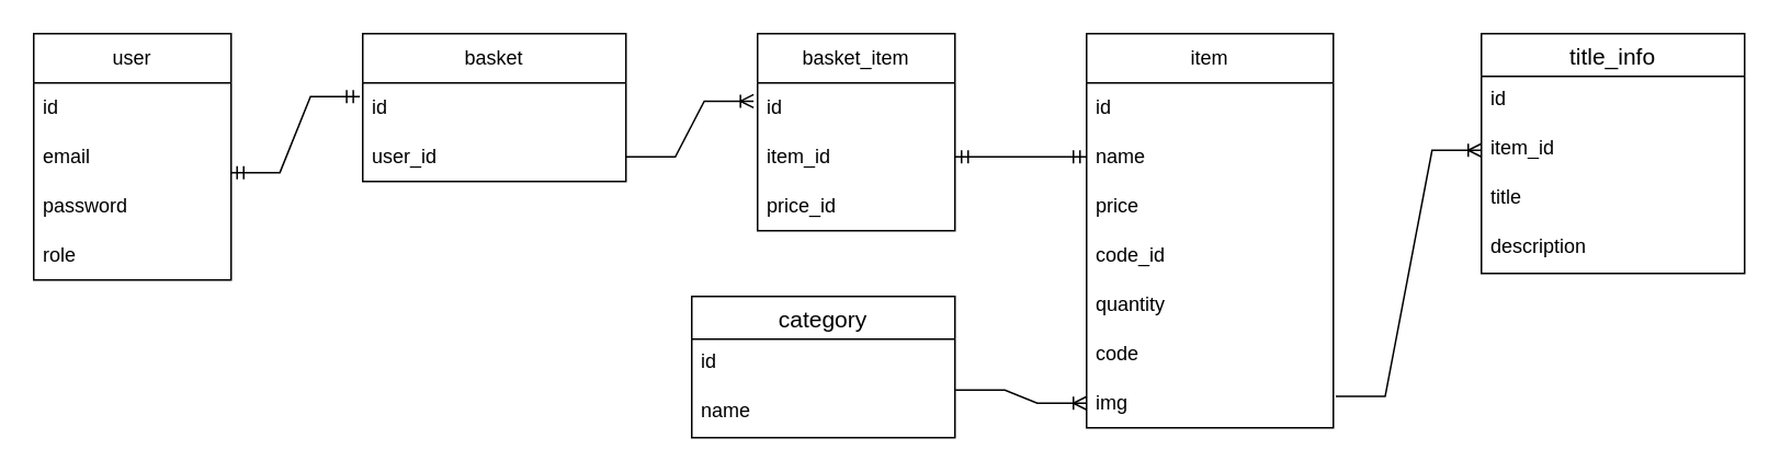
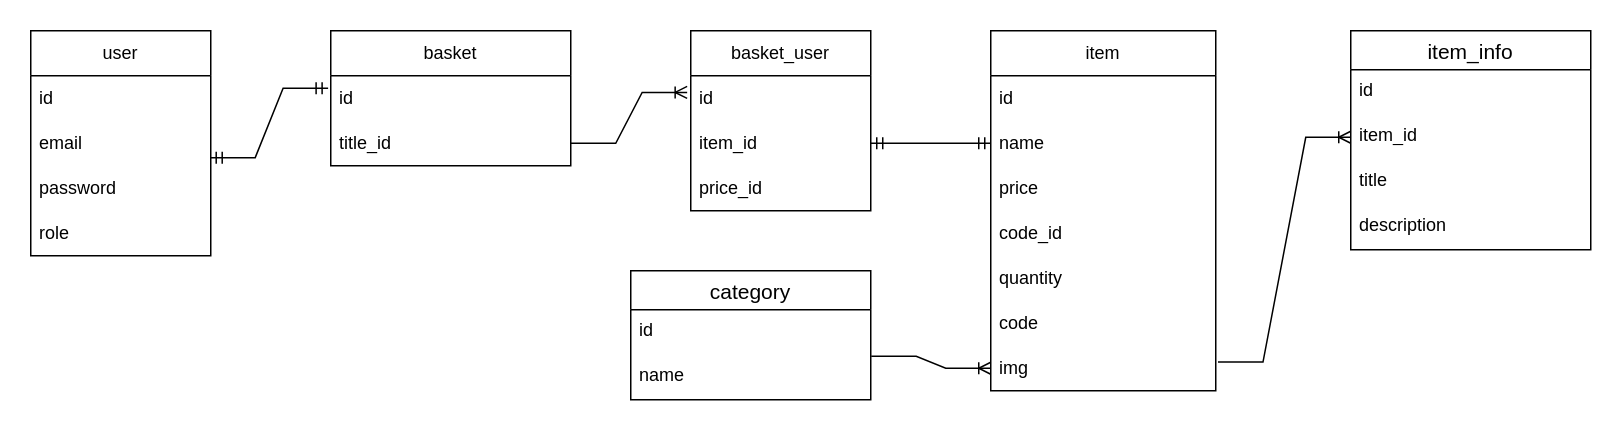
  <mxCell id="0" />
  <mxCell id="1" parent="0" />
  <mxCell id="2" value="user" style="swimlane;fontStyle=0;childLayout=stackLayout;horizontal=1;startSize=30;horizontalStack=0;resizeParent=1;resizeParentMax=0;resizeLast=0;collapsible=1;marginBottom=0;whiteSpace=wrap;html=1;" vertex="1" parent="1"><mxGeometry x="20" y="20" width="120" height="150" as="geometry" /></mxCell>
  <mxCell id="3" value="id" style="text;strokeColor=none;fillColor=none;align=left;verticalAlign=middle;spacingLeft=4;spacingRight=4;overflow=hidden;points=[[0,0.5],[1,0.5]];portConstraint=eastwest;rotatable=0;whiteSpace=wrap;html=1;" vertex="1" parent="2"><mxGeometry y="30" width="120" height="30" as="geometry" /></mxCell>
  <mxCell id="4" value="email" style="text;strokeColor=none;fillColor=none;align=left;verticalAlign=middle;spacingLeft=4;spacingRight=4;overflow=hidden;points=[[0,0.5],[1,0.5]];portConstraint=eastwest;rotatable=0;whiteSpace=wrap;html=1;" vertex="1" parent="2"><mxGeometry y="60" width="120" height="30" as="geometry" /></mxCell>
  <mxCell id="5" value="password" style="text;strokeColor=none;fillColor=none;align=left;verticalAlign=middle;spacingLeft=4;spacingRight=4;overflow=hidden;points=[[0,0.5],[1,0.5]];portConstraint=eastwest;rotatable=0;whiteSpace=wrap;html=1;" vertex="1" parent="2"><mxGeometry y="90" width="120" height="30" as="geometry" /></mxCell>
  <mxCell id="6" value="role" style="text;strokeColor=none;fillColor=none;align=left;verticalAlign=middle;spacingLeft=4;spacingRight=4;overflow=hidden;points=[[0,0.5],[1,0.5]];portConstraint=eastwest;rotatable=0;whiteSpace=wrap;html=1;" vertex="1" parent="2"><mxGeometry y="120" width="120" height="30" as="geometry" /></mxCell>
  <mxCell id="7" value="basket" style="swimlane;fontStyle=0;childLayout=stackLayout;horizontal=1;startSize=30;horizontalStack=0;resizeParent=1;resizeParentMax=0;resizeLast=0;collapsible=1;marginBottom=0;whiteSpace=wrap;html=1;" vertex="1" parent="1"><mxGeometry x="220" y="20" width="160" height="90" as="geometry" /></mxCell>
  <mxCell id="8" value="id" style="text;strokeColor=none;fillColor=none;align=left;verticalAlign=middle;spacingLeft=4;spacingRight=4;overflow=hidden;points=[[0,0.5],[1,0.5]];portConstraint=eastwest;rotatable=0;whiteSpace=wrap;html=1;" vertex="1" parent="7"><mxGeometry y="30" width="160" height="30" as="geometry" /></mxCell>
- <mxCell id="9" value="user_id" style="text;strokeColor=none;fillColor=none;align=left;verticalAlign=middle;spacingLeft=4;spacingRight=4;overflow=hidden;points=[[0,0.5],[1,0.5]];portConstraint=eastwest;rotatable=0;whiteSpace=wrap;html=1;" vertex="1" parent="7"><mxGeometry y="60" width="160" height="30" as="geometry" /></mxCell>
+ <mxCell id="9" value="title_id" style="text;strokeColor=none;fillColor=none;align=left;verticalAlign=middle;spacingLeft=4;spacingRight=4;overflow=hidden;points=[[0,0.5],[1,0.5]];portConstraint=eastwest;rotatable=0;whiteSpace=wrap;html=1;" vertex="1" parent="7"><mxGeometry y="60" width="160" height="30" as="geometry" /></mxCell>
  <mxCell id="10" value="" style="edgeStyle=entityRelationEdgeStyle;fontSize=12;html=1;endArrow=ERmandOne;startArrow=ERmandOne;rounded=0;exitX=0.997;exitY=0.82;exitDx=0;exitDy=0;exitPerimeter=0;entryX=-0.011;entryY=0.279;entryDx=0;entryDy=0;entryPerimeter=0;" edge="1" parent="1" source="4" target="8"><mxGeometry width="100" height="100" relative="1" as="geometry"><mxPoint x="150" y="150" as="sourcePoint" /><mxPoint x="250" y="50" as="targetPoint" /></mxGeometry></mxCell>
  <mxCell id="11" value="item" style="swimlane;fontStyle=0;childLayout=stackLayout;horizontal=1;startSize=30;horizontalStack=0;resizeParent=1;resizeParentMax=0;resizeLast=0;collapsible=1;marginBottom=0;whiteSpace=wrap;html=1;" vertex="1" parent="1"><mxGeometry x="660" y="20" width="150" height="240" as="geometry" /></mxCell>
  <mxCell id="12" value="id" style="text;strokeColor=none;fillColor=none;align=left;verticalAlign=middle;spacingLeft=4;spacingRight=4;overflow=hidden;points=[[0,0.5],[1,0.5]];portConstraint=eastwest;rotatable=0;whiteSpace=wrap;html=1;" vertex="1" parent="11"><mxGeometry y="30" width="150" height="30" as="geometry" /></mxCell>
  <mxCell id="13" value="name" style="text;strokeColor=none;fillColor=none;align=left;verticalAlign=middle;spacingLeft=4;spacingRight=4;overflow=hidden;points=[[0,0.5],[1,0.5]];portConstraint=eastwest;rotatable=0;whiteSpace=wrap;html=1;" vertex="1" parent="11"><mxGeometry y="60" width="150" height="30" as="geometry" /></mxCell>
  <mxCell id="14" value="price" style="text;strokeColor=none;fillColor=none;align=left;verticalAlign=middle;spacingLeft=4;spacingRight=4;overflow=hidden;points=[[0,0.5],[1,0.5]];portConstraint=eastwest;rotatable=0;whiteSpace=wrap;html=1;" vertex="1" parent="11"><mxGeometry y="90" width="150" height="30" as="geometry" /></mxCell>
  <mxCell id="15" value="code_i&lt;span style=&quot;background-color: initial;&quot;&gt;d&lt;/span&gt;" style="text;strokeColor=none;fillColor=none;align=left;verticalAlign=middle;spacingLeft=4;spacingRight=4;overflow=hidden;points=[[0,0.5],[1,0.5]];portConstraint=eastwest;rotatable=0;whiteSpace=wrap;html=1;" vertex="1" parent="11"><mxGeometry y="120" width="150" height="30" as="geometry" /></mxCell>
  <mxCell id="16" value="quantity" style="text;strokeColor=none;fillColor=none;align=left;verticalAlign=middle;spacingLeft=4;spacingRight=4;overflow=hidden;points=[[0,0.5],[1,0.5]];portConstraint=eastwest;rotatable=0;whiteSpace=wrap;html=1;" vertex="1" parent="11"><mxGeometry y="150" width="150" height="30" as="geometry" /></mxCell>
  <mxCell id="17" value="code" style="text;strokeColor=none;fillColor=none;align=left;verticalAlign=middle;spacingLeft=4;spacingRight=4;overflow=hidden;points=[[0,0.5],[1,0.5]];portConstraint=eastwest;rotatable=0;whiteSpace=wrap;html=1;" vertex="1" parent="11"><mxGeometry y="180" width="150" height="30" as="geometry" /></mxCell>
  <mxCell id="18" value="img" style="text;strokeColor=none;fillColor=none;align=left;verticalAlign=middle;spacingLeft=4;spacingRight=4;overflow=hidden;points=[[0,0.5],[1,0.5]];portConstraint=eastwest;rotatable=0;whiteSpace=wrap;html=1;" vertex="1" parent="11"><mxGeometry y="210" width="150" height="30" as="geometry" /></mxCell>
  <mxCell id="19" value="category" style="swimlane;fontStyle=0;childLayout=stackLayout;horizontal=1;startSize=26;horizontalStack=0;resizeParent=1;resizeParentMax=0;resizeLast=0;collapsible=1;marginBottom=0;align=center;fontSize=14;" vertex="1" parent="1"><mxGeometry x="420" y="180" width="160" height="86" as="geometry" /></mxCell>
  <mxCell id="20" value="id" style="text;strokeColor=none;fillColor=none;spacingLeft=4;spacingRight=4;overflow=hidden;rotatable=0;points=[[0,0.5],[1,0.5]];portConstraint=eastwest;fontSize=12;whiteSpace=wrap;html=1;" vertex="1" parent="19"><mxGeometry y="26" width="160" height="30" as="geometry" /></mxCell>
  <mxCell id="21" value="name" style="text;strokeColor=none;fillColor=none;spacingLeft=4;spacingRight=4;overflow=hidden;rotatable=0;points=[[0,0.5],[1,0.5]];portConstraint=eastwest;fontSize=12;whiteSpace=wrap;html=1;" vertex="1" parent="19"><mxGeometry y="56" width="160" height="30" as="geometry" /></mxCell>
  <mxCell id="22" value="" style="edgeStyle=entityRelationEdgeStyle;fontSize=12;html=1;endArrow=ERoneToMany;rounded=0;exitX=1.002;exitY=1.033;exitDx=0;exitDy=0;exitPerimeter=0;entryX=0;entryY=0.5;entryDx=0;entryDy=0;" edge="1" parent="1" source="20" target="18"><mxGeometry width="100" height="100" relative="1" as="geometry"><mxPoint x="360" y="160" as="sourcePoint" /><mxPoint x="460" y="60" as="targetPoint" /></mxGeometry></mxCell>
- <mxCell id="23" value="title_info" style="swimlane;fontStyle=0;childLayout=stackLayout;horizontal=1;startSize=26;horizontalStack=0;resizeParent=1;resizeParentMax=0;resizeLast=0;collapsible=1;marginBottom=0;align=center;fontSize=14;" vertex="1" parent="1"><mxGeometry x="900" y="20" width="160" height="146" as="geometry" /></mxCell>
+ <mxCell id="23" value="item_info" style="swimlane;fontStyle=0;childLayout=stackLayout;horizontal=1;startSize=26;horizontalStack=0;resizeParent=1;resizeParentMax=0;resizeLast=0;collapsible=1;marginBottom=0;align=center;fontSize=14;" vertex="1" parent="1"><mxGeometry x="900" y="20" width="160" height="146" as="geometry" /></mxCell>
  <mxCell id="24" value="id" style="text;strokeColor=none;fillColor=none;spacingLeft=4;spacingRight=4;overflow=hidden;rotatable=0;points=[[0,0.5],[1,0.5]];portConstraint=eastwest;fontSize=12;whiteSpace=wrap;html=1;" vertex="1" parent="23"><mxGeometry y="26" width="160" height="30" as="geometry" /></mxCell>
  <mxCell id="25" value="item_id" style="text;strokeColor=none;fillColor=none;spacingLeft=4;spacingRight=4;overflow=hidden;rotatable=0;points=[[0,0.5],[1,0.5]];portConstraint=eastwest;fontSize=12;whiteSpace=wrap;html=1;" vertex="1" parent="23"><mxGeometry y="56" width="160" height="30" as="geometry" /></mxCell>
  <mxCell id="26" value="title" style="text;strokeColor=none;fillColor=none;spacingLeft=4;spacingRight=4;overflow=hidden;rotatable=0;points=[[0,0.5],[1,0.5]];portConstraint=eastwest;fontSize=12;whiteSpace=wrap;html=1;" vertex="1" parent="23"><mxGeometry y="86" width="160" height="30" as="geometry" /></mxCell>
  <mxCell id="27" value="description" style="text;strokeColor=none;fillColor=none;spacingLeft=4;spacingRight=4;overflow=hidden;rotatable=0;points=[[0,0.5],[1,0.5]];portConstraint=eastwest;fontSize=12;whiteSpace=wrap;html=1;" vertex="1" parent="23"><mxGeometry y="116" width="160" height="30" as="geometry" /></mxCell>
  <mxCell id="28" value="" style="edgeStyle=entityRelationEdgeStyle;fontSize=12;html=1;endArrow=ERoneToMany;rounded=0;entryX=0;entryY=0.5;entryDx=0;entryDy=0;exitX=1.01;exitY=0.362;exitDx=0;exitDy=0;exitPerimeter=0;" edge="1" parent="1" source="18" target="25"><mxGeometry width="100" height="100" relative="1" as="geometry"><mxPoint x="802.68" y="170" as="sourcePoint" /><mxPoint x="900" y="103.09" as="targetPoint" /></mxGeometry></mxCell>
- <mxCell id="29" value="basket_item" style="swimlane;fontStyle=0;childLayout=stackLayout;horizontal=1;startSize=30;horizontalStack=0;resizeParent=1;resizeParentMax=0;resizeLast=0;collapsible=1;marginBottom=0;whiteSpace=wrap;html=1;" vertex="1" parent="1"><mxGeometry x="460" y="20" width="120" height="120" as="geometry" /></mxCell>
+ <mxCell id="29" value="basket_user" style="swimlane;fontStyle=0;childLayout=stackLayout;horizontal=1;startSize=30;horizontalStack=0;resizeParent=1;resizeParentMax=0;resizeLast=0;collapsible=1;marginBottom=0;whiteSpace=wrap;html=1;" vertex="1" parent="1"><mxGeometry x="460" y="20" width="120" height="120" as="geometry" /></mxCell>
  <mxCell id="30" value="id" style="text;strokeColor=none;fillColor=none;align=left;verticalAlign=middle;spacingLeft=4;spacingRight=4;overflow=hidden;points=[[0,0.5],[1,0.5]];portConstraint=eastwest;rotatable=0;whiteSpace=wrap;html=1;" vertex="1" parent="29"><mxGeometry y="30" width="120" height="30" as="geometry" /></mxCell>
  <mxCell id="31" value="item_id" style="text;strokeColor=none;fillColor=none;align=left;verticalAlign=middle;spacingLeft=4;spacingRight=4;overflow=hidden;points=[[0,0.5],[1,0.5]];portConstraint=eastwest;rotatable=0;whiteSpace=wrap;html=1;" vertex="1" parent="29"><mxGeometry y="60" width="120" height="30" as="geometry" /></mxCell>
  <mxCell id="32" value="price_id" style="text;strokeColor=none;fillColor=none;align=left;verticalAlign=middle;spacingLeft=4;spacingRight=4;overflow=hidden;points=[[0,0.5],[1,0.5]];portConstraint=eastwest;rotatable=0;whiteSpace=wrap;html=1;" vertex="1" parent="29"><mxGeometry y="90" width="120" height="30" as="geometry" /></mxCell>
  <mxCell id="33" value="" style="edgeStyle=entityRelationEdgeStyle;fontSize=12;html=1;endArrow=ERoneToMany;rounded=0;exitX=1;exitY=0.5;exitDx=0;exitDy=0;entryX=-0.02;entryY=0.371;entryDx=0;entryDy=0;entryPerimeter=0;" edge="1" parent="1" source="9" target="30"><mxGeometry width="100" height="100" relative="1" as="geometry"><mxPoint x="500" y="130" as="sourcePoint" /><mxPoint x="600" y="30" as="targetPoint" /></mxGeometry></mxCell>
  <mxCell id="34" value="" style="edgeStyle=entityRelationEdgeStyle;fontSize=12;html=1;endArrow=ERmandOne;startArrow=ERmandOne;rounded=0;entryX=0;entryY=0.5;entryDx=0;entryDy=0;exitX=1;exitY=0.5;exitDx=0;exitDy=0;" edge="1" parent="1" source="31" target="13"><mxGeometry width="100" height="100" relative="1" as="geometry"><mxPoint x="500" y="130" as="sourcePoint" /><mxPoint x="600" y="30" as="targetPoint" /></mxGeometry></mxCell>
